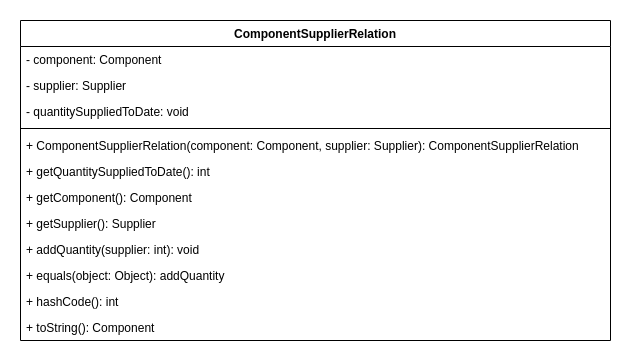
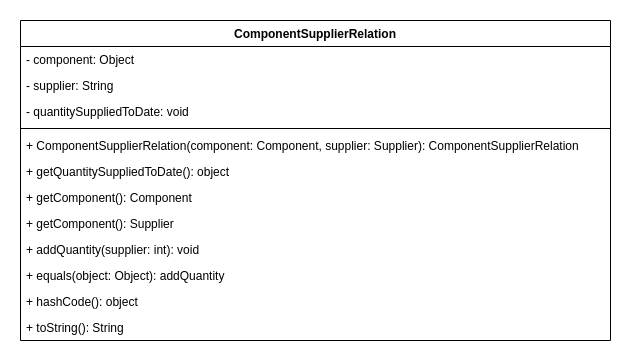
  <mxCell id="0" />
  <mxCell id="1" parent="0" />
  <mxCell id="2" value="ComponentSupplierRelation" style="swimlane;fontStyle=1;align=center;verticalAlign=top;childLayout=stackLayout;horizontal=1;startSize=26;horizontalStack=0;resizeParent=1;resizeParentMax=0;resizeLast=0;collapsible=1;marginBottom=0;" vertex="1" parent="1"><mxGeometry x="20" y="20" width="590" height="320" as="geometry" /></mxCell>
- <mxCell id="3" value="- component: Component" style="text;strokeColor=none;fillColor=none;align=left;verticalAlign=top;spacingLeft=4;spacingRight=4;overflow=hidden;rotatable=0;points=[[0,0.5],[1,0.5]];portConstraint=eastwest;" vertex="1" parent="2"><mxGeometry y="26" width="590" height="26" as="geometry" /></mxCell>
- <mxCell id="4" value="- supplier: Supplier" style="text;strokeColor=none;fillColor=none;align=left;verticalAlign=top;spacingLeft=4;spacingRight=4;overflow=hidden;rotatable=0;points=[[0,0.5],[1,0.5]];portConstraint=eastwest;" vertex="1" parent="2"><mxGeometry y="52" width="590" height="26" as="geometry" /></mxCell>
+ <mxCell id="3" value="- component: Object" style="text;strokeColor=none;fillColor=none;align=left;verticalAlign=top;spacingLeft=4;spacingRight=4;overflow=hidden;rotatable=0;points=[[0,0.5],[1,0.5]];portConstraint=eastwest;" vertex="1" parent="2"><mxGeometry y="26" width="590" height="26" as="geometry" /></mxCell>
+ <mxCell id="4" value="- supplier: String" style="text;strokeColor=none;fillColor=none;align=left;verticalAlign=top;spacingLeft=4;spacingRight=4;overflow=hidden;rotatable=0;points=[[0,0.5],[1,0.5]];portConstraint=eastwest;" vertex="1" parent="2"><mxGeometry y="52" width="590" height="26" as="geometry" /></mxCell>
  <mxCell id="5" value="- quantitySuppliedToDate: void" style="text;strokeColor=none;fillColor=none;align=left;verticalAlign=top;spacingLeft=4;spacingRight=4;overflow=hidden;rotatable=0;points=[[0,0.5],[1,0.5]];portConstraint=eastwest;" vertex="1" parent="2"><mxGeometry y="78" width="590" height="26" as="geometry" /></mxCell>
  <mxCell id="6" value="" style="line;strokeWidth=1;fillColor=none;align=left;verticalAlign=middle;spacingTop=-1;spacingLeft=3;spacingRight=3;rotatable=0;labelPosition=right;points=[];portConstraint=eastwest;" vertex="1" parent="2"><mxGeometry y="104" width="590" height="8" as="geometry" /></mxCell>
  <mxCell id="7" value="+ ComponentSupplierRelation(component: Component, supplier: Supplier): ComponentSupplierRelation" style="text;strokeColor=none;fillColor=none;align=left;verticalAlign=top;spacingLeft=4;spacingRight=4;overflow=hidden;rotatable=0;points=[[0,0.5],[1,0.5]];portConstraint=eastwest;" vertex="1" parent="2"><mxGeometry y="112" width="590" height="26" as="geometry" /></mxCell>
- <mxCell id="8" value="+ getQuantitySuppliedToDate(): int" style="text;strokeColor=none;fillColor=none;align=left;verticalAlign=top;spacingLeft=4;spacingRight=4;overflow=hidden;rotatable=0;points=[[0,0.5],[1,0.5]];portConstraint=eastwest;" vertex="1" parent="2"><mxGeometry y="138" width="590" height="26" as="geometry" /></mxCell>
+ <mxCell id="8" value="+ getQuantitySuppliedToDate(): object" style="text;strokeColor=none;fillColor=none;align=left;verticalAlign=top;spacingLeft=4;spacingRight=4;overflow=hidden;rotatable=0;points=[[0,0.5],[1,0.5]];portConstraint=eastwest;" vertex="1" parent="2"><mxGeometry y="138" width="590" height="26" as="geometry" /></mxCell>
  <mxCell id="9" value="+ getComponent(): Component" style="text;strokeColor=none;fillColor=none;align=left;verticalAlign=top;spacingLeft=4;spacingRight=4;overflow=hidden;rotatable=0;points=[[0,0.5],[1,0.5]];portConstraint=eastwest;" vertex="1" parent="2"><mxGeometry y="164" width="590" height="26" as="geometry" /></mxCell>
- <mxCell id="10" value="+ getSupplier(): Supplier" style="text;strokeColor=none;fillColor=none;align=left;verticalAlign=top;spacingLeft=4;spacingRight=4;overflow=hidden;rotatable=0;points=[[0,0.5],[1,0.5]];portConstraint=eastwest;" vertex="1" parent="2"><mxGeometry y="190" width="590" height="26" as="geometry" /></mxCell>
+ <mxCell id="10" value="+ getComponent(): Supplier" style="text;strokeColor=none;fillColor=none;align=left;verticalAlign=top;spacingLeft=4;spacingRight=4;overflow=hidden;rotatable=0;points=[[0,0.5],[1,0.5]];portConstraint=eastwest;" vertex="1" parent="2"><mxGeometry y="190" width="590" height="26" as="geometry" /></mxCell>
  <mxCell id="11" value="+ addQuantity(supplier: int): void" style="text;strokeColor=none;fillColor=none;align=left;verticalAlign=top;spacingLeft=4;spacingRight=4;overflow=hidden;rotatable=0;points=[[0,0.5],[1,0.5]];portConstraint=eastwest;" vertex="1" parent="2"><mxGeometry y="216" width="590" height="26" as="geometry" /></mxCell>
  <mxCell id="12" value="+ equals(object: Object): addQuantity" style="text;strokeColor=none;fillColor=none;align=left;verticalAlign=top;spacingLeft=4;spacingRight=4;overflow=hidden;rotatable=0;points=[[0,0.5],[1,0.5]];portConstraint=eastwest;" vertex="1" parent="2"><mxGeometry y="242" width="590" height="26" as="geometry" /></mxCell>
- <mxCell id="13" value="+ hashCode(): int" style="text;strokeColor=none;fillColor=none;align=left;verticalAlign=top;spacingLeft=4;spacingRight=4;overflow=hidden;rotatable=0;points=[[0,0.5],[1,0.5]];portConstraint=eastwest;" vertex="1" parent="2"><mxGeometry y="268" width="590" height="26" as="geometry" /></mxCell>
- <mxCell id="14" value="+ toString(): Component" style="text;strokeColor=none;fillColor=none;align=left;verticalAlign=top;spacingLeft=4;spacingRight=4;overflow=hidden;rotatable=0;points=[[0,0.5],[1,0.5]];portConstraint=eastwest;" vertex="1" parent="2"><mxGeometry y="294" width="590" height="26" as="geometry" /></mxCell>
+ <mxCell id="13" value="+ hashCode(): object" style="text;strokeColor=none;fillColor=none;align=left;verticalAlign=top;spacingLeft=4;spacingRight=4;overflow=hidden;rotatable=0;points=[[0,0.5],[1,0.5]];portConstraint=eastwest;" vertex="1" parent="2"><mxGeometry y="268" width="590" height="26" as="geometry" /></mxCell>
+ <mxCell id="14" value="+ toString(): String" style="text;strokeColor=none;fillColor=none;align=left;verticalAlign=top;spacingLeft=4;spacingRight=4;overflow=hidden;rotatable=0;points=[[0,0.5],[1,0.5]];portConstraint=eastwest;" vertex="1" parent="2"><mxGeometry y="294" width="590" height="26" as="geometry" /></mxCell>
